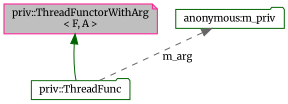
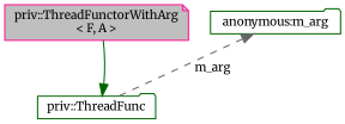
  digraph {
    fontname=Merriweather
    node [color=darkgreen fillcolor=white fontname=Merriweather fontsize=10 shape=folder style=filled]
    edge [dir=back fontname=Merriweather fontsize=10 labelfontname=Helvetica labelfontsize=10]
    n1 [color=deeppink fillcolor=grey75 fontcolor=black height=0.2 label="priv::ThreadFunctorWithArg\l\< F, A \>" shape=note width=0.4]
    n2 [height=0.2 label="priv::ThreadFunc" width=0.4]
-   n3 [height=0.2 label="anonymous:m_priv" width=0.4]
-   n1 -> n2 [color=darkgreen style=solid]
+   n3 [height=0.2 label="anonymous:m_arg" width=0.4]
+   n2 -> n1 [color=darkgreen style=solid]
    n3 -> n2 [color=gray40 label=" m_arg" style=dashed]
  }
